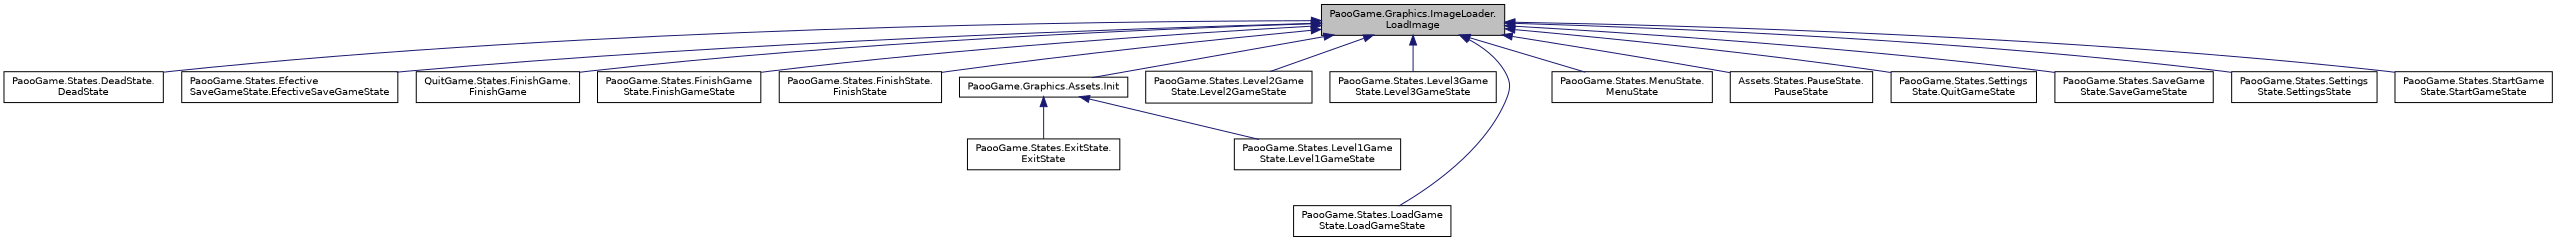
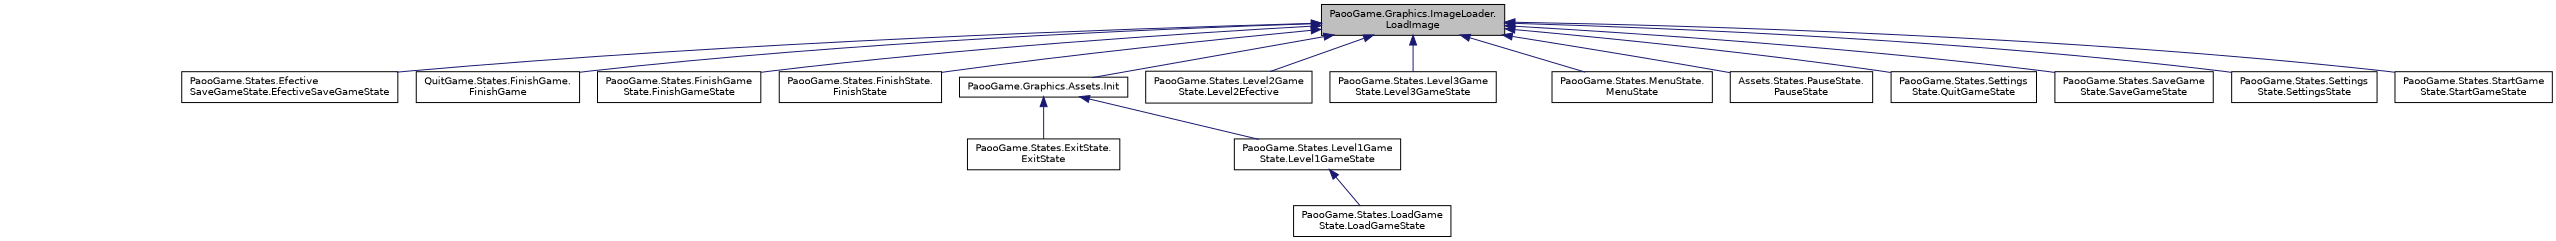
  digraph {
    rankdir=TB
    node [color=black fillcolor=white fontname=Helvetica fontsize=10 shape=record style=filled]
    edge [color=midnightblue dir=back fontname=Helvetica fontsize=10 labelfontname=Helvetica labelfontsize=10 style=solid]
    n1 [fillcolor=grey75 fontcolor=black height=0.2 label="PaooGame.Graphics.ImageLoader.\lLoadImage" width=0.4]
-   n2 [height=0.2 label="PaooGame.States.DeadState.\lDeadState" width=0.4]
    n3 [height=0.2 label="PaooGame.States.Efective\lSaveGameState.EfectiveSaveGameState" width=0.4]
    n4 [height=0.2 label="QuitGame.States.FinishGame.\lFinishGame" width=0.4]
    n5 [height=0.2 label="PaooGame.States.FinishGame\lState.FinishGameState" width=0.4]
    n6 [height=0.2 label="PaooGame.States.FinishState.\lFinishState" width=0.4]
    n7 [height=0.2 label="PaooGame.Graphics.Assets.Init" width=0.4]
-   n8 [height=0.2 label="PaooGame.States.Level2Game\lState.Level2GameState" width=0.4]
+   n8 [height=0.2 label="PaooGame.States.Level2Game\lState.Level2Efective" width=0.4]
    n9 [height=0.2 label="PaooGame.States.Level3Game\lState.Level3GameState" width=0.4]
    n10 [height=0.2 label="PaooGame.States.LoadGame\lState.LoadGameState" width=0.4]
    n11 [height=0.2 label="PaooGame.States.MenuState.\lMenuState" width=0.4]
    n12 [height=0.2 label="Assets.States.PauseState.\lPauseState" width=0.4]
    n13 [height=0.2 label="PaooGame.States.Settings\lState.QuitGameState" width=0.4]
    n14 [height=0.2 label="PaooGame.States.SaveGame\lState.SaveGameState" width=0.4]
    n15 [height=0.2 label="PaooGame.States.Settings\lState.SettingsState" width=0.4]
    n16 [height=0.2 label="PaooGame.States.StartGame\lState.StartGameState" width=0.4]
    n17 [height=0.2 label="PaooGame.States.ExitState.\lExitState" width=0.4]
    n18 [height=0.2 label="PaooGame.States.Level1Game\lState.Level1GameState" width=0.4]
-   n1 -> n2
    n1 -> n3
    n1 -> n4
    n1 -> n5
    n1 -> n6
    n1 -> n7
    n1 -> n8
    n1 -> n9
-   n1 -> n10
+   n18 -> n10
    n1 -> n11
    n1 -> n12
    n1 -> n13
    n1 -> n14
    n1 -> n15
    n1 -> n16
    n7 -> n17
    n7 -> n18
  }
